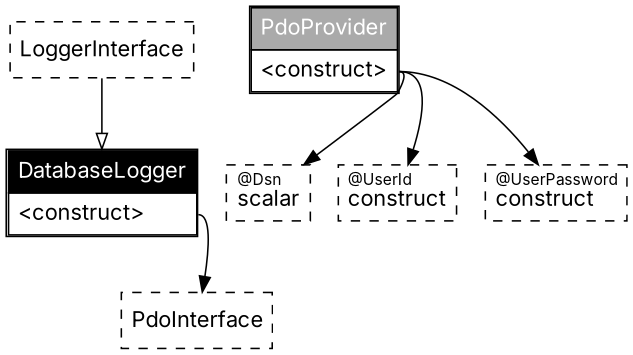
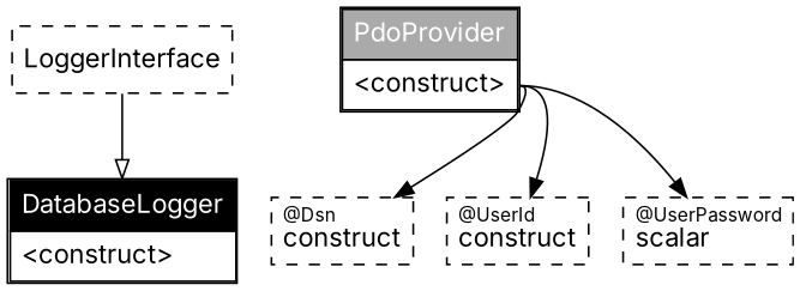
  digraph {
    fontname=Inter
    rankdir=TB
    node [fontname=Inter margin=0.02 shape=box style=dashed]
    edge [arrowhead=normal arrowtail=none fontname=Inter style=solid tailport="m_65f6d5d3:e"]
    n1 [label=<<table cellspacing="0" cellpadding="5" cellborder="0" border="0"><tr><td align="left" port="header" bgcolor="#ffffff"><font color="#000000">LoggerInterface<br align="left"/></font></td></tr></table>>]
    n2 [label=<<table cellspacing="0" cellpadding="5" cellborder="1" border="0"><tr><td align="left" port="header" bgcolor="#000000"><font color="#ffffff">DatabaseLogger<br align="left"/></font></td></tr><tr><td align="left" port="m_89759092">&lt;construct&gt;</td></tr></table>> style=solid]
-   n3 [label=<<table cellspacing="0" cellpadding="5" cellborder="0" border="0"><tr><td align="left" port="header" bgcolor="#ffffff"><font color="#000000">PdoInterface<br align="left"/></font></td></tr></table>>]
    n4 [label=<<table cellspacing="0" cellpadding="5" cellborder="1" border="0"><tr><td align="left" port="header" bgcolor="#aaaaaa"><font color="#ffffff">PdoProvider<br align="left"/></font></td></tr><tr><td align="left" port="m_65f6d5d3">&lt;construct&gt;</td></tr></table>> style=solid]
-   n5 [label=<<table cellspacing="0" cellpadding="5" cellborder="0" border="0"><tr><td align="left" port="header" bgcolor="#ffffff"><font color="#000000" point-size="10">@Dsn<br align="left"/></font><font color="#000000">scalar<br align="left"/></font></td></tr></table>>]
+   n5 [label=<<table cellspacing="0" cellpadding="5" cellborder="0" border="0"><tr><td align="left" port="header" bgcolor="#ffffff"><font color="#000000" point-size="10">@Dsn<br align="left"/></font><font color="#000000">construct<br align="left"/></font></td></tr></table>>]
    n6 [label=<<table cellspacing="0" cellpadding="5" cellborder="0" border="0"><tr><td align="left" port="header" bgcolor="#ffffff"><font color="#000000" point-size="10">@UserId<br align="left"/></font><font color="#000000">construct<br align="left"/></font></td></tr></table>>]
-   n7 [label=<<table cellspacing="0" cellpadding="5" cellborder="0" border="0"><tr><td align="left" port="header" bgcolor="#ffffff"><font color="#000000" point-size="10">@UserPassword<br align="left"/></font><font color="#000000">construct<br align="left"/></font></td></tr></table>>]
+   n7 [label=<<table cellspacing="0" cellpadding="5" cellborder="0" border="0"><tr><td align="left" port="header" bgcolor="#ffffff"><font color="#000000" point-size="10">@UserPassword<br align="left"/></font><font color="#000000">scalar<br align="left"/></font></td></tr></table>>]
    n1 -> n2 [arrowhead=onormal]
-   n2 -> n3 [tailport="m_89759092:e"]
    n4 -> n5
    n4 -> n6
    n4 -> n7
  }
